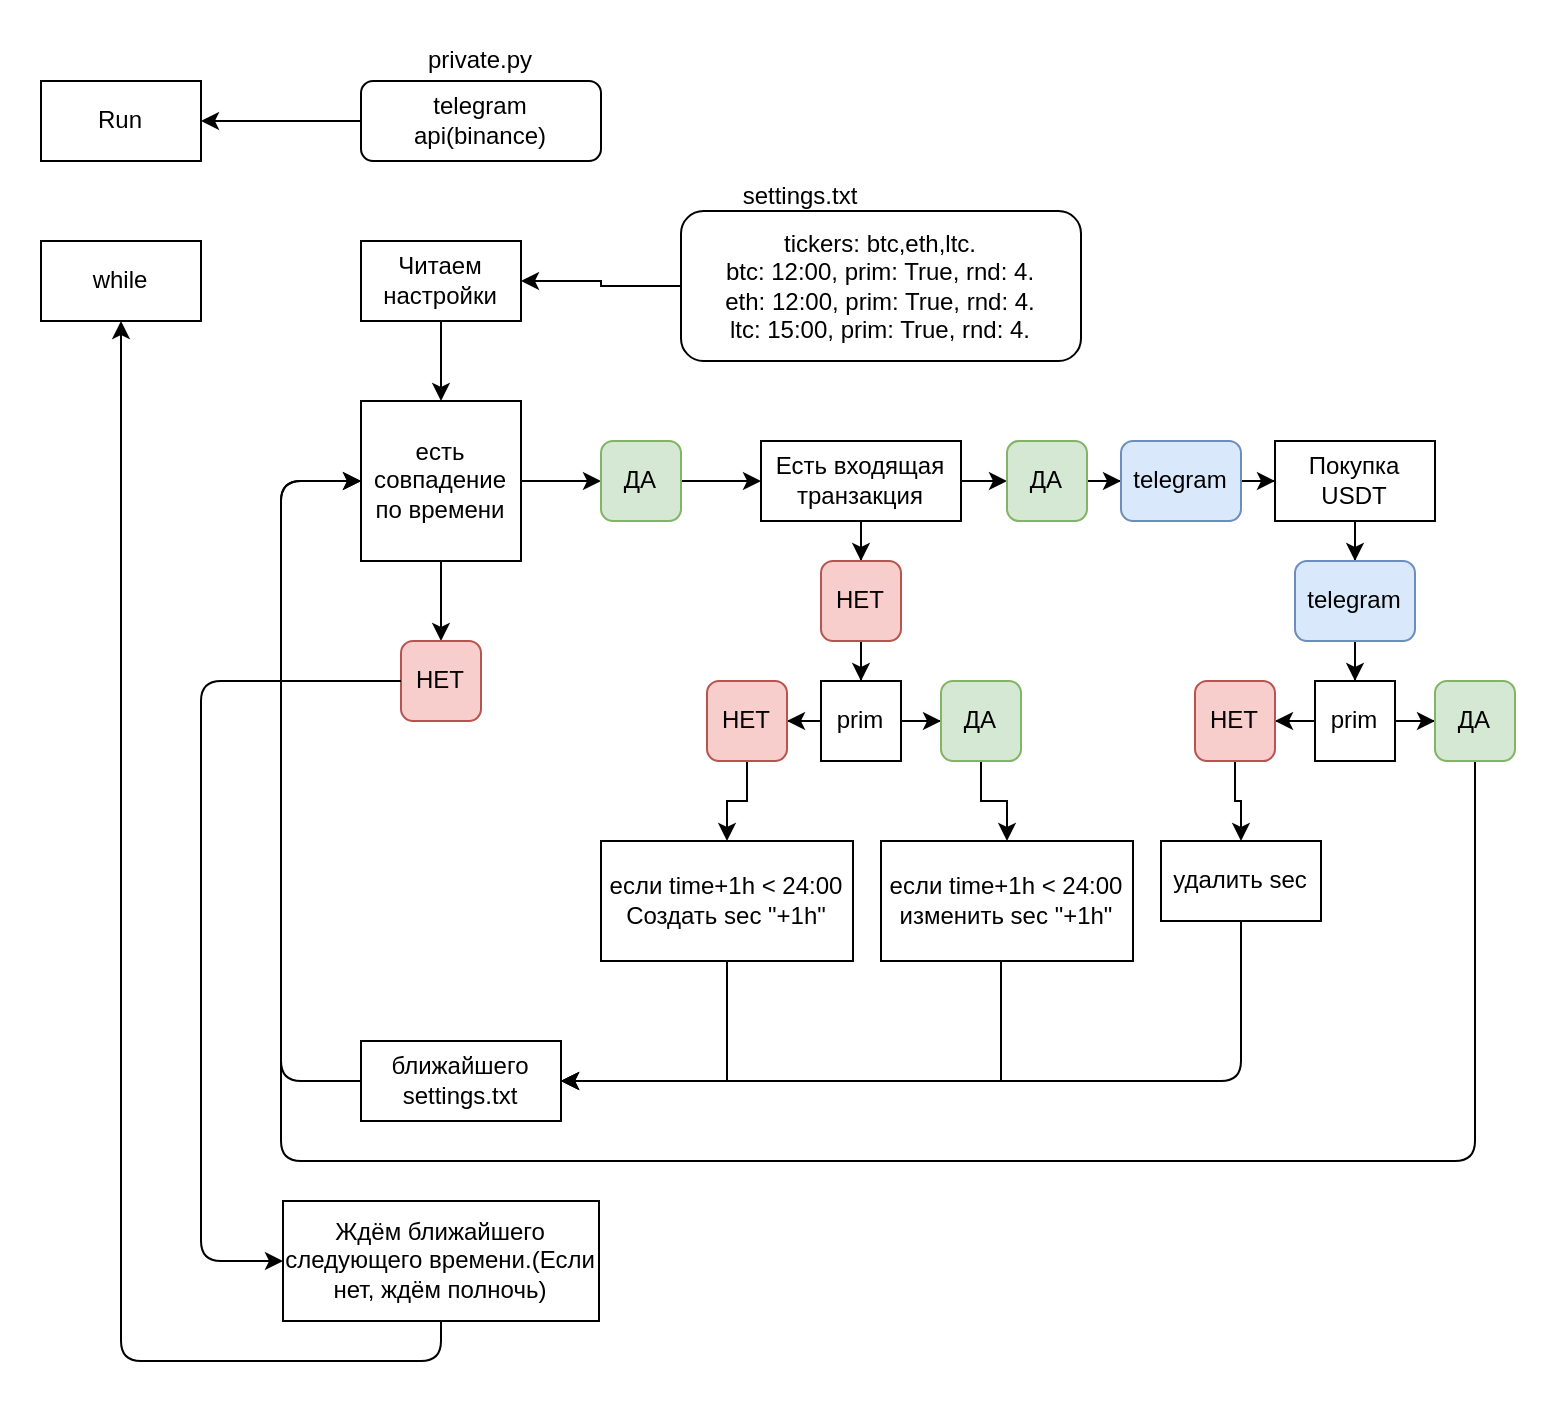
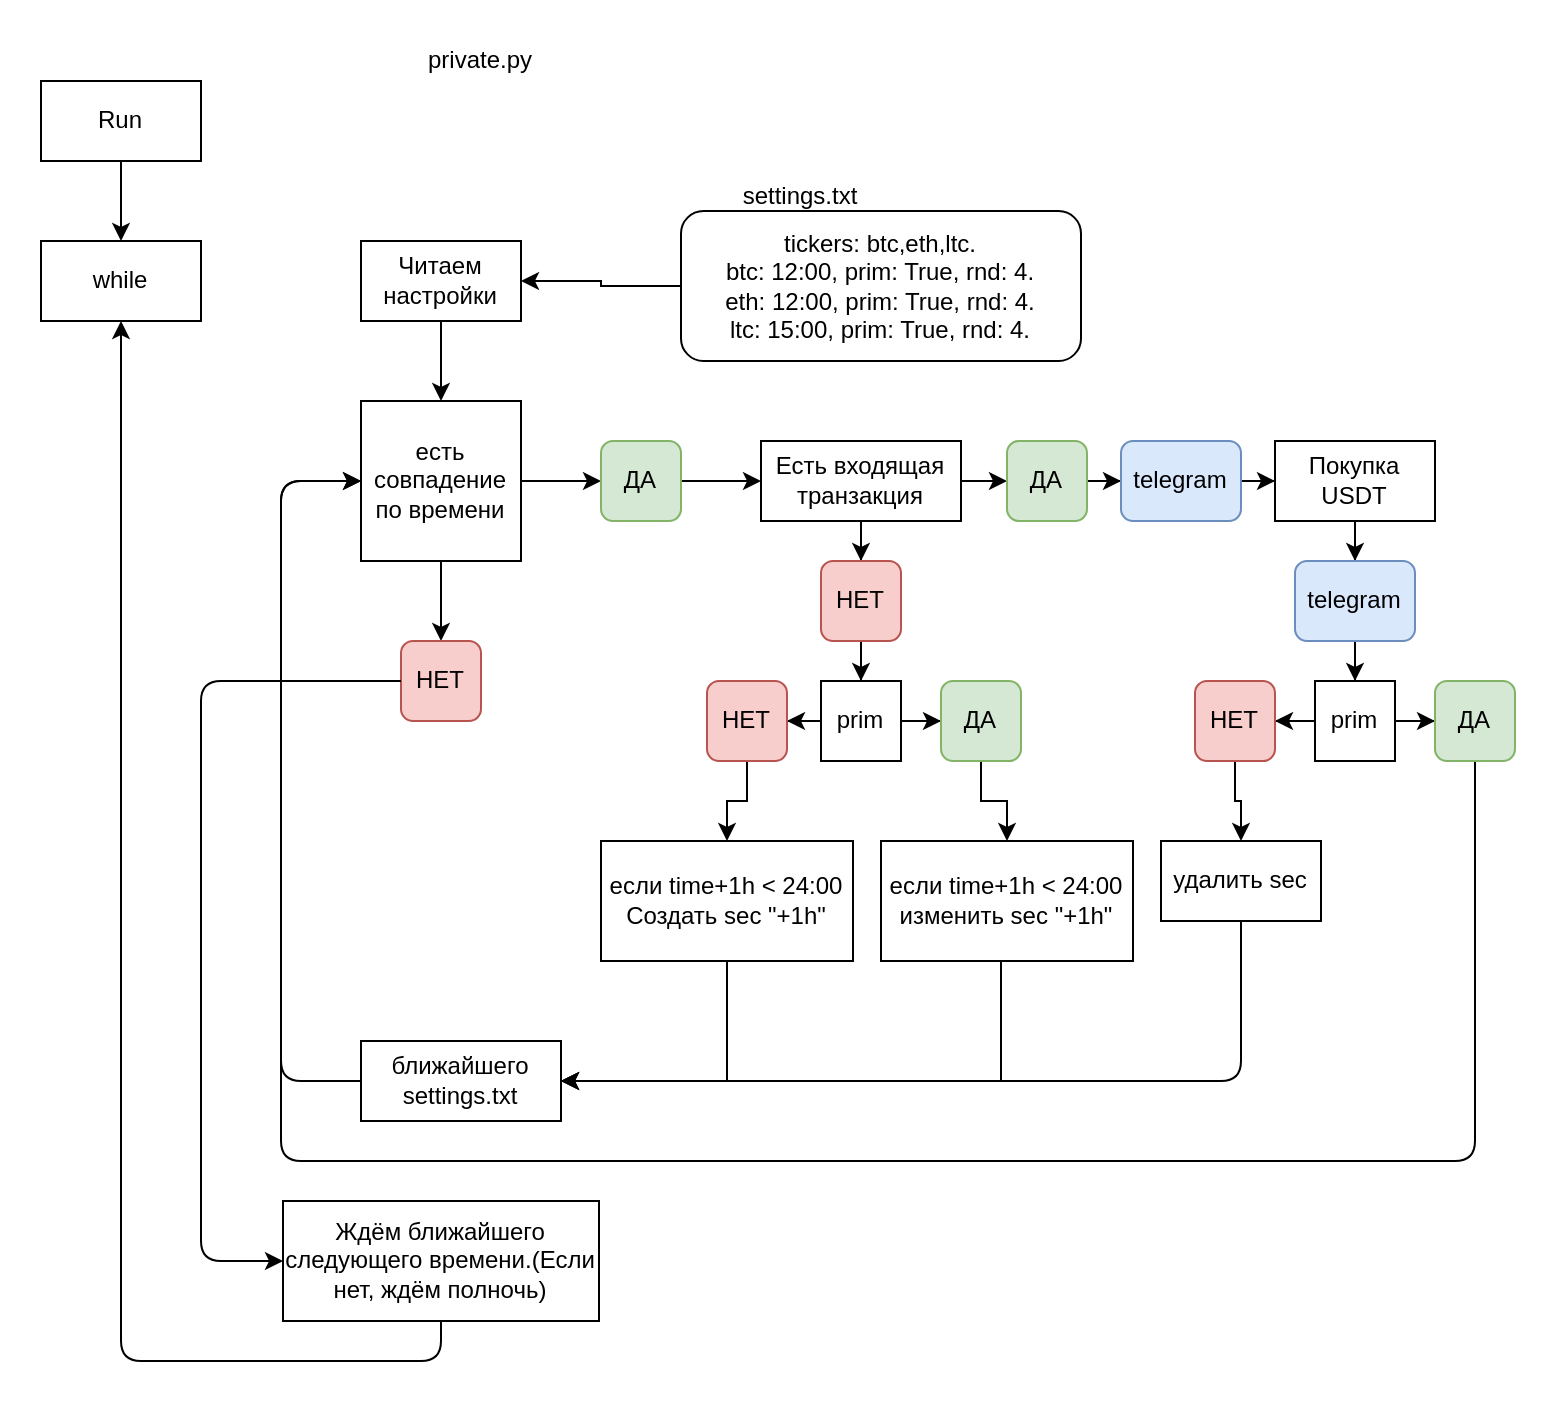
  <mxCell id="0" />
  <mxCell id="1" parent="0" />
+ <mxCell id="2" value="" style="edgeStyle=orthogonalEdgeStyle;rounded=0;orthogonalLoop=1;jettySize=auto;html=1;" edge="1" parent="1" source="3" target="9"><mxGeometry relative="1" as="geometry" /></mxCell>
  <mxCell id="3" value="Run" style="rounded=0;whiteSpace=wrap;html=1;" vertex="1" parent="1"><mxGeometry x="20" y="40" width="80" height="40" as="geometry" /></mxCell>
  <mxCell id="4" value="" style="group" vertex="1" connectable="0" parent="1"><mxGeometry x="180" y="20" width="120" height="60" as="geometry" /></mxCell>
- <mxCell id="5" value="telegram&lt;br&gt;api(binance)" style="rounded=1;whiteSpace=wrap;html=1;" vertex="1" parent="4"><mxGeometry y="20" width="120" height="40" as="geometry" /></mxCell>
  <mxCell id="6" value="private.py" style="text;html=1;strokeColor=none;fillColor=none;align=center;verticalAlign=middle;whiteSpace=wrap;rounded=0;" vertex="1" parent="4"><mxGeometry width="120" height="20" as="geometry" /></mxCell>
  <mxCell id="7" value="" style="edgeStyle=orthogonalEdgeStyle;rounded=0;orthogonalLoop=1;jettySize=auto;html=1;" edge="1" parent="1" source="8" target="17"><mxGeometry relative="1" as="geometry" /></mxCell>
  <mxCell id="8" value="Читаем настройки" style="rounded=0;whiteSpace=wrap;html=1;" vertex="1" parent="1"><mxGeometry x="180" y="120" width="80" height="40" as="geometry" /></mxCell>
  <mxCell id="9" value="while" style="rounded=0;whiteSpace=wrap;html=1;" vertex="1" parent="1"><mxGeometry x="20" y="120" width="80" height="40" as="geometry" /></mxCell>
  <mxCell id="10" value="" style="group" vertex="1" connectable="0" parent="1"><mxGeometry x="340" y="90" width="200" height="90" as="geometry" /></mxCell>
  <mxCell id="11" value="tickers: btc,eth,ltc.&lt;br&gt;btc: 12:00, prim: True, rnd: 4.&lt;br&gt;eth: 12:00, prim: True, rnd: 4.&lt;br&gt;ltc: 15:00, prim: True, rnd: 4." style="rounded=1;whiteSpace=wrap;html=1;" vertex="1" parent="10"><mxGeometry y="15" width="200" height="75" as="geometry" /></mxCell>
  <mxCell id="12" value="settings.txt" style="text;html=1;strokeColor=none;fillColor=none;align=center;verticalAlign=middle;whiteSpace=wrap;rounded=0;" vertex="1" parent="10"><mxGeometry width="120" height="15.3" as="geometry" /></mxCell>
  <mxCell id="13" value="" style="edgeStyle=orthogonalEdgeStyle;rounded=0;orthogonalLoop=1;jettySize=auto;html=1;" edge="1" parent="1" source="11" target="8"><mxGeometry relative="1" as="geometry" /></mxCell>
- <mxCell id="14" value="" style="edgeStyle=orthogonalEdgeStyle;rounded=0;orthogonalLoop=1;jettySize=auto;html=1;" edge="1" parent="1" source="5" target="3"><mxGeometry relative="1" as="geometry" /></mxCell>
  <mxCell id="15" value="" style="edgeStyle=orthogonalEdgeStyle;rounded=0;orthogonalLoop=1;jettySize=auto;html=1;" edge="1" parent="1" source="17" target="56"><mxGeometry relative="1" as="geometry" /></mxCell>
  <mxCell id="16" value="" style="edgeStyle=orthogonalEdgeStyle;rounded=0;orthogonalLoop=1;jettySize=auto;html=1;" edge="1" parent="1" source="17" target="57"><mxGeometry relative="1" as="geometry" /></mxCell>
  <mxCell id="17" value="есть совпадение по времени" style="rounded=0;whiteSpace=wrap;html=1;" vertex="1" parent="1"><mxGeometry x="180" y="200" width="80" height="80" as="geometry" /></mxCell>
  <mxCell id="18" value="" style="edgeStyle=orthogonalEdgeStyle;rounded=0;orthogonalLoop=1;jettySize=auto;html=1;" edge="1" parent="1" source="20" target="24"><mxGeometry relative="1" as="geometry" /></mxCell>
  <mxCell id="19" value="" style="edgeStyle=orthogonalEdgeStyle;rounded=0;orthogonalLoop=1;jettySize=auto;html=1;" edge="1" parent="1" source="20" target="22"><mxGeometry relative="1" as="geometry" /></mxCell>
  <mxCell id="20" value="Есть входящая транзакция" style="rounded=0;whiteSpace=wrap;html=1;" vertex="1" parent="1"><mxGeometry x="380" y="220" width="100" height="40" as="geometry" /></mxCell>
  <mxCell id="21" value="" style="edgeStyle=orthogonalEdgeStyle;rounded=0;orthogonalLoop=1;jettySize=auto;html=1;" edge="1" parent="1" source="22" target="37"><mxGeometry relative="1" as="geometry" /></mxCell>
  <mxCell id="22" value="ДА" style="rounded=1;whiteSpace=wrap;html=1;fillColor=#d5e8d4;strokeColor=#82b366;" vertex="1" parent="1"><mxGeometry x="503" y="220" width="40" height="40" as="geometry" /></mxCell>
  <mxCell id="23" value="" style="edgeStyle=orthogonalEdgeStyle;rounded=0;orthogonalLoop=1;jettySize=auto;html=1;" edge="1" parent="1" source="24" target="27"><mxGeometry relative="1" as="geometry" /></mxCell>
  <mxCell id="24" value="НЕТ" style="rounded=1;whiteSpace=wrap;html=1;fillColor=#f8cecc;strokeColor=#b85450;" vertex="1" parent="1"><mxGeometry x="410" y="280" width="40" height="40" as="geometry" /></mxCell>
  <mxCell id="25" value="" style="edgeStyle=orthogonalEdgeStyle;rounded=0;orthogonalLoop=1;jettySize=auto;html=1;" edge="1" parent="1" source="27" target="31"><mxGeometry relative="1" as="geometry" /></mxCell>
  <mxCell id="26" value="" style="edgeStyle=orthogonalEdgeStyle;rounded=0;orthogonalLoop=1;jettySize=auto;html=1;" edge="1" parent="1" source="27" target="29"><mxGeometry relative="1" as="geometry" /></mxCell>
  <mxCell id="27" value="prim" style="rounded=0;whiteSpace=wrap;html=1;" vertex="1" parent="1"><mxGeometry x="410" y="340" width="40" height="40" as="geometry" /></mxCell>
  <mxCell id="28" value="" style="edgeStyle=orthogonalEdgeStyle;rounded=0;orthogonalLoop=1;jettySize=auto;html=1;entryX=0.5;entryY=0;entryDx=0;entryDy=0;" edge="1" parent="1" source="29" target="35"><mxGeometry relative="1" as="geometry" /></mxCell>
  <mxCell id="29" value="ДА" style="rounded=1;whiteSpace=wrap;html=1;fillColor=#d5e8d4;strokeColor=#82b366;" vertex="1" parent="1"><mxGeometry x="470" y="340" width="40" height="40" as="geometry" /></mxCell>
  <mxCell id="30" value="" style="edgeStyle=orthogonalEdgeStyle;rounded=0;orthogonalLoop=1;jettySize=auto;html=1;entryX=0.5;entryY=0;entryDx=0;entryDy=0;" edge="1" parent="1" source="31" target="33"><mxGeometry relative="1" as="geometry" /></mxCell>
  <mxCell id="31" value="НЕТ" style="rounded=1;whiteSpace=wrap;html=1;fillColor=#f8cecc;strokeColor=#b85450;" vertex="1" parent="1"><mxGeometry x="353" y="340" width="40" height="40" as="geometry" /></mxCell>
  <mxCell id="32" value="" style="edgeStyle=orthogonalEdgeStyle;rounded=0;orthogonalLoop=1;jettySize=auto;html=1;entryX=1;entryY=0.5;entryDx=0;entryDy=0;exitX=0.5;exitY=1;exitDx=0;exitDy=0;" edge="1" parent="1" source="33" target="51"><mxGeometry relative="1" as="geometry"><mxPoint x="363" y="560" as="targetPoint" /></mxGeometry></mxCell>
  <mxCell id="33" value="если time+1h &amp;lt; 24:00&lt;br&gt;Создать sec &quot;+1h&quot;&lt;br&gt;" style="rounded=0;whiteSpace=wrap;html=1;" vertex="1" parent="1"><mxGeometry x="300" y="420" width="126" height="60" as="geometry" /></mxCell>
  <mxCell id="34" value="" style="edgeStyle=orthogonalEdgeStyle;rounded=0;orthogonalLoop=1;jettySize=auto;html=1;entryX=1;entryY=0.5;entryDx=0;entryDy=0;" edge="1" parent="1" source="35" target="51"><mxGeometry relative="1" as="geometry"><mxPoint x="503" y="560" as="targetPoint" /><Array as="points"><mxPoint x="500" y="540" /></Array></mxGeometry></mxCell>
  <mxCell id="35" value="если time+1h &amp;lt; 24:00&lt;br&gt;изменить sec &quot;+1h&quot;" style="rounded=0;whiteSpace=wrap;html=1;" vertex="1" parent="1"><mxGeometry x="440" y="420" width="126" height="60" as="geometry" /></mxCell>
  <mxCell id="36" value="" style="edgeStyle=orthogonalEdgeStyle;rounded=0;orthogonalLoop=1;jettySize=auto;html=1;" edge="1" parent="1" source="37" target="39"><mxGeometry relative="1" as="geometry" /></mxCell>
  <mxCell id="37" value="telegram" style="rounded=1;whiteSpace=wrap;html=1;fillColor=#dae8fc;strokeColor=#6c8ebf;" vertex="1" parent="1"><mxGeometry x="560" y="220" width="60" height="40" as="geometry" /></mxCell>
  <mxCell id="38" value="" style="edgeStyle=orthogonalEdgeStyle;rounded=0;orthogonalLoop=1;jettySize=auto;html=1;" edge="1" parent="1" source="39" target="41"><mxGeometry relative="1" as="geometry" /></mxCell>
  <mxCell id="39" value="Покупка USDT" style="rounded=0;whiteSpace=wrap;html=1;" vertex="1" parent="1"><mxGeometry x="637" y="220" width="80" height="40" as="geometry" /></mxCell>
  <mxCell id="40" value="" style="edgeStyle=orthogonalEdgeStyle;rounded=0;orthogonalLoop=1;jettySize=auto;html=1;" edge="1" parent="1" source="41" target="44"><mxGeometry relative="1" as="geometry" /></mxCell>
  <mxCell id="41" value="telegram" style="rounded=1;whiteSpace=wrap;html=1;fillColor=#dae8fc;strokeColor=#6c8ebf;" vertex="1" parent="1"><mxGeometry x="647" y="280" width="60" height="40" as="geometry" /></mxCell>
  <mxCell id="42" value="" style="edgeStyle=orthogonalEdgeStyle;rounded=0;orthogonalLoop=1;jettySize=auto;html=1;" edge="1" parent="1" source="44" target="46"><mxGeometry relative="1" as="geometry" /></mxCell>
  <mxCell id="43" value="" style="edgeStyle=orthogonalEdgeStyle;rounded=0;orthogonalLoop=1;jettySize=auto;html=1;" edge="1" parent="1" source="44" target="48"><mxGeometry relative="1" as="geometry" /></mxCell>
  <mxCell id="44" value="prim" style="rounded=0;whiteSpace=wrap;html=1;" vertex="1" parent="1"><mxGeometry x="657" y="340" width="40" height="40" as="geometry" /></mxCell>
  <mxCell id="45" value="" style="edgeStyle=orthogonalEdgeStyle;rounded=1;orthogonalLoop=1;jettySize=auto;html=1;" edge="1" parent="1" source="46"><mxGeometry relative="1" as="geometry"><mxPoint x="180" y="240" as="targetPoint" /><Array as="points"><mxPoint x="737" y="580" /><mxPoint x="140" y="580" /><mxPoint x="140" y="240" /></Array></mxGeometry></mxCell>
  <mxCell id="46" value="ДА" style="rounded=1;whiteSpace=wrap;html=1;fillColor=#d5e8d4;strokeColor=#82b366;" vertex="1" parent="1"><mxGeometry x="717" y="340" width="40" height="40" as="geometry" /></mxCell>
  <mxCell id="47" value="" style="edgeStyle=orthogonalEdgeStyle;rounded=0;orthogonalLoop=1;jettySize=auto;html=1;" edge="1" parent="1" source="48" target="50"><mxGeometry relative="1" as="geometry" /></mxCell>
  <mxCell id="48" value="НЕТ" style="rounded=1;whiteSpace=wrap;html=1;fillColor=#f8cecc;strokeColor=#b85450;" vertex="1" parent="1"><mxGeometry x="597" y="340" width="40" height="40" as="geometry" /></mxCell>
  <mxCell id="49" value="" style="edgeStyle=orthogonalEdgeStyle;rounded=1;orthogonalLoop=1;jettySize=auto;html=1;entryX=1;entryY=0.5;entryDx=0;entryDy=0;" edge="1" parent="1" source="50" target="51"><mxGeometry relative="1" as="geometry"><mxPoint x="620" y="540" as="targetPoint" /><Array as="points"><mxPoint x="620" y="540" /></Array></mxGeometry></mxCell>
  <mxCell id="50" value="удалить sec" style="rounded=0;whiteSpace=wrap;html=1;" vertex="1" parent="1"><mxGeometry x="580" y="420" width="80" height="40" as="geometry" /></mxCell>
  <mxCell id="51" value="ближайшего settings.txt" style="rounded=0;whiteSpace=wrap;html=1;" vertex="1" parent="1"><mxGeometry x="180" y="520" width="100" height="40" as="geometry" /></mxCell>
  <mxCell id="52" value="" style="endArrow=classic;html=1;entryX=0;entryY=0.5;entryDx=0;entryDy=0;exitX=0;exitY=0.5;exitDx=0;exitDy=0;" edge="1" parent="1" source="51" target="17"><mxGeometry width="50" height="50" relative="1" as="geometry"><mxPoint x="20" y="630" as="sourcePoint" /><mxPoint x="70" y="580" as="targetPoint" /><Array as="points"><mxPoint x="140" y="540" /><mxPoint x="140" y="400" /><mxPoint x="140" y="240" /></Array></mxGeometry></mxCell>
  <mxCell id="53" value="" style="edgeStyle=orthogonalEdgeStyle;rounded=1;orthogonalLoop=1;jettySize=auto;html=1;entryX=0.5;entryY=1;entryDx=0;entryDy=0;" edge="1" parent="1" source="54" target="9"><mxGeometry relative="1" as="geometry"><mxPoint x="220" y="740" as="targetPoint" /><Array as="points"><mxPoint x="220" y="680" /><mxPoint x="60" y="680" /></Array></mxGeometry></mxCell>
  <mxCell id="54" value="&lt;span style=&quot;white-space: normal&quot;&gt;Ждём ближайшего следующего времени.(Если нет, ждём полночь)&lt;/span&gt;" style="rounded=0;whiteSpace=wrap;html=1;" vertex="1" parent="1"><mxGeometry x="141" y="600" width="158" height="60" as="geometry" /></mxCell>
  <mxCell id="55" value="" style="edgeStyle=orthogonalEdgeStyle;rounded=0;orthogonalLoop=1;jettySize=auto;html=1;" edge="1" parent="1" source="56" target="20"><mxGeometry relative="1" as="geometry" /></mxCell>
  <mxCell id="56" value="ДА" style="rounded=1;whiteSpace=wrap;html=1;fillColor=#d5e8d4;strokeColor=#82b366;" vertex="1" parent="1"><mxGeometry x="300" y="220" width="40" height="40" as="geometry" /></mxCell>
  <mxCell id="57" value="НЕТ" style="rounded=1;whiteSpace=wrap;html=1;fillColor=#f8cecc;strokeColor=#b85450;" vertex="1" parent="1"><mxGeometry x="200" y="320" width="40" height="40" as="geometry" /></mxCell>
  <mxCell id="58" value="" style="endArrow=classic;html=1;exitX=0;exitY=0.5;exitDx=0;exitDy=0;entryX=0;entryY=0.5;entryDx=0;entryDy=0;" edge="1" parent="1" source="57" target="54"><mxGeometry width="50" height="50" relative="1" as="geometry"><mxPoint x="20" y="730" as="sourcePoint" /><mxPoint x="70" y="680" as="targetPoint" /><Array as="points"><mxPoint x="100" y="340" /><mxPoint x="100" y="630" /></Array></mxGeometry></mxCell>
